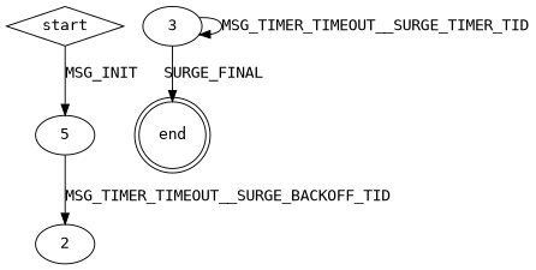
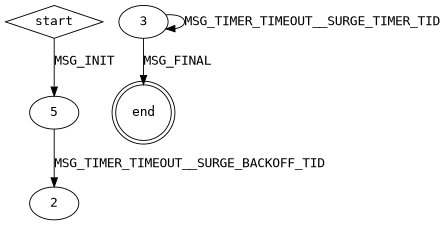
  digraph {
    fontname="DejaVu Sans Mono"
    node [fontname="DejaVu Sans Mono"]
    edge [fontname="DejaVu Sans Mono"]
    start [shape=diamond]
    n2 [label=5]
    2
    3
    end [shape=doublecircle]
    start -> n2 [label=MSG_INIT]
    n2 -> 2 [label=MSG_TIMER_TIMEOUT__SURGE_BACKOFF_TID]
    3 -> 3 [label=MSG_TIMER_TIMEOUT__SURGE_TIMER_TID]
-   3 -> end [label=SURGE_FINAL]
+   3 -> end [label=MSG_FINAL]
  }
